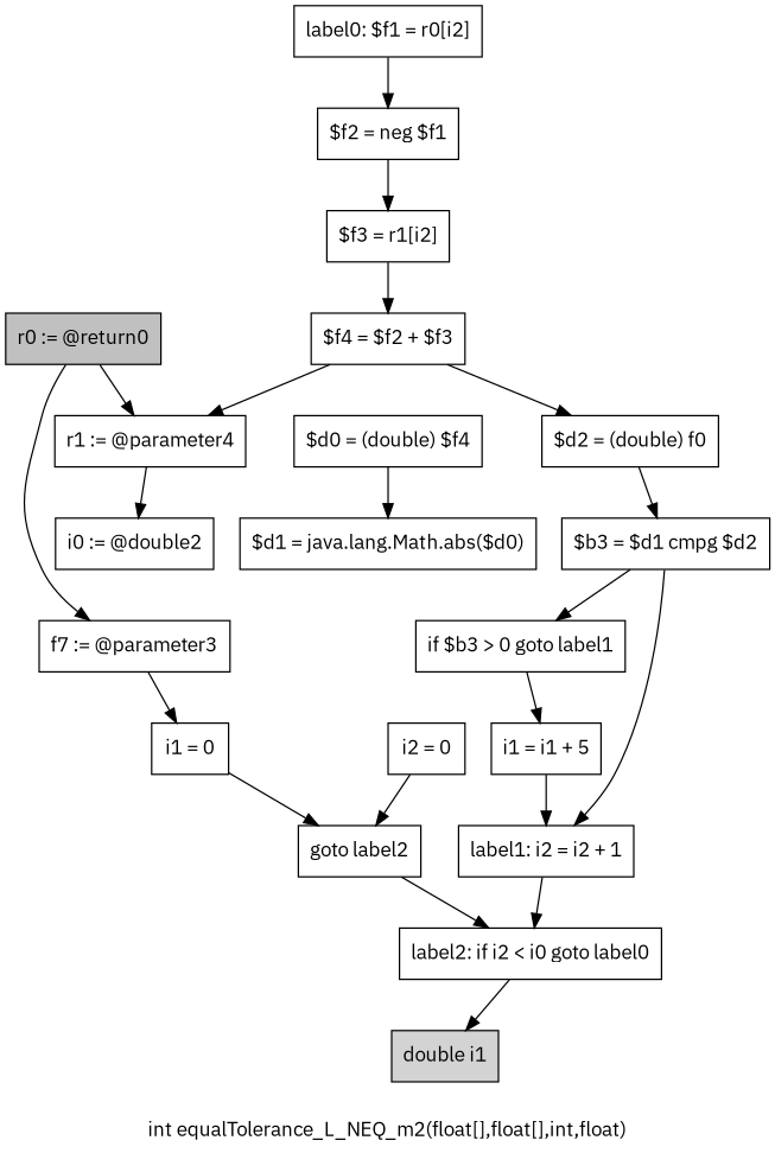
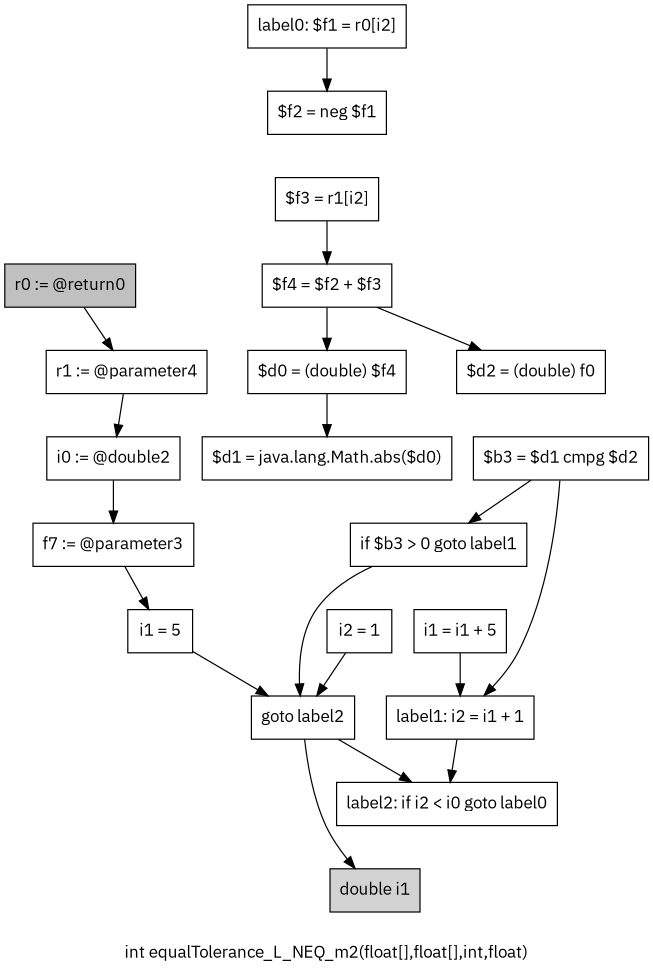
  digraph {
    fontname="IBM Plex Sans"
    label="int equalTolerance_L_NEQ_m2(float[],float[],int,float)"
    node [fontname="IBM Plex Sans" shape=box]
    edge [fontname="IBM Plex Sans"]
    n1 [fillcolor=gray label="r0 := @return0" style=filled]
    n2 [label="r1 := @parameter4"]
    n3 [label="i0 := @double2"]
    n4 [label="f7 := @parameter3"]
-   n5 [label="i1 = 0"]
+   n5 [label="i1 = 5"]
    n6 [label="goto label2"]
-   n7 [label="i2 = 0"]
+   n7 [label="i2 = 1"]
    n8 [label="label2: if i2 < i0 goto label0"]
    n9 [fillcolor=lightgray label="double i1" style=filled]
    n10 [label="label0: $f1 = r0[i2]"]
    n11 [label="$f2 = neg $f1"]
    n12 [label="$f3 = r1[i2]"]
    n13 [label="$f4 = $f2 + $f3"]
    n14 [label="$d0 = (double) $f4"]
    n15 [label="$d2 = (double) f0"]
    n16 [label="$d1 = java.lang.Math.abs($d0)"]
    n17 [label="$b3 = $d1 cmpg $d2"]
    n18 [label="if $b3 > 0 goto label1"]
-   n19 [label="label1: i2 = i2 + 1"]
+   n19 [label="label1: i2 = i1 + 1"]
    n20 [label="i1 = i1 + 5"]
    n1 -> n2
    n2 -> n3
-   n1 -> n4
+   n3 -> n4
    n4 -> n5
    n5 -> n6
    n6 -> n8
    n7 -> n6
-   n8 -> n9
+   n6 -> n9
    n10 -> n11
-   n11 -> n12
    n12 -> n13
-   n13 -> n2
+   n13 -> n14
    n13 -> n15
    n14 -> n16
-   n15 -> n17
    n17 -> n18
    n17 -> n19
-   n18 -> n20
+   n18 -> n6
    n19 -> n8
    n20 -> n19
  }
